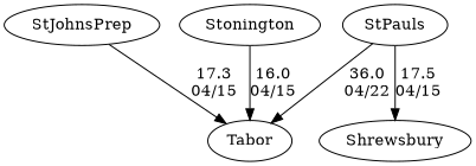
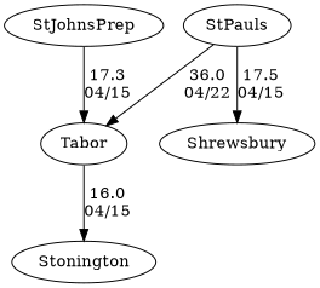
  digraph {
    edge [random=random weight=83]
    StJohnsPrep
    Tabor
    Stonington
    StPauls
    Shrewsbury
    StJohnsPrep -> Tabor [label="17.3\n04/15"]
-   Stonington -> Tabor [label="16.0\n04/15" weight=84]
+   Tabor -> Stonington [label="16.0\n04/15" weight=84]
    StPauls -> Tabor [label="36.0\n04/22" weight=64]
    StPauls -> Shrewsbury [label="17.5\n04/15"]
  }
